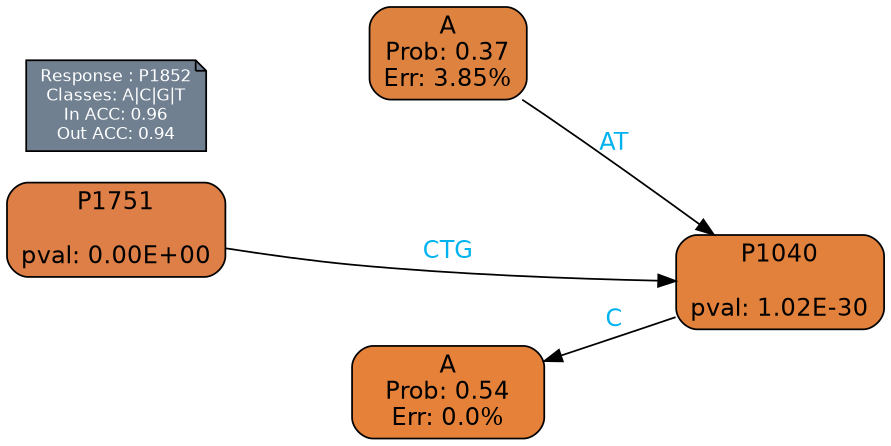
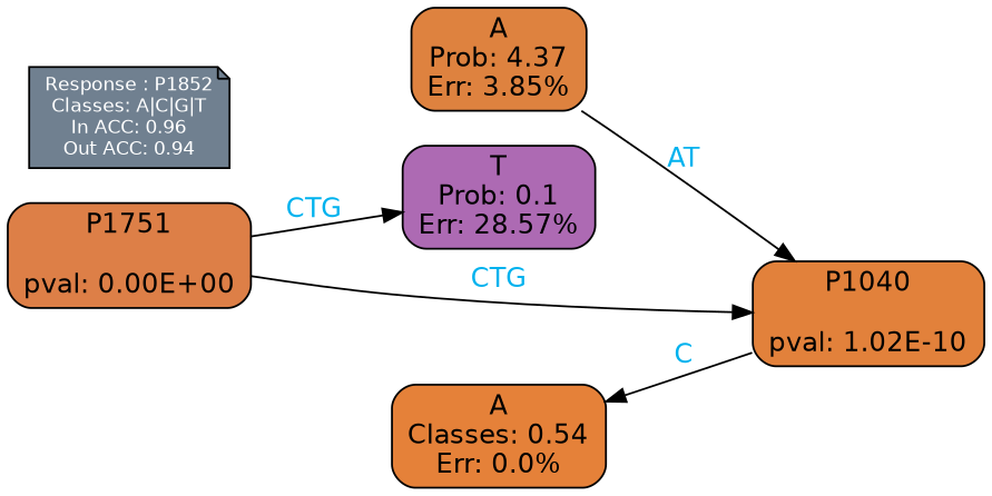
  digraph {
    rankdir=LR
    ranksep=equally
    splines=polylines
    node [color=black fontname=helvetica shape=box style="filled, rounded"]
    edge [fontcolor=deepskyblue2 fontname=helvetica]
-   n1 [fillcolor="#de823f" label="A\nProb: 0.37\nErr: 3.85%"]
-   n2 [fillcolor="#e58139" label="A\nProb: 0.54\nErr: 0.0%"]
+   n1 [fillcolor="#de823f" label="A\nProb: 4.37\nErr: 3.85%"]
+   n2 [fillcolor="#e58139" label="A\nClasses: 0.54\nErr: 0.0%"]
+   n3 [fillcolor="#ad6ab3" label="T\nProb: 0.1\nErr: 28.57%"]
    n4 [align=left fillcolor=slategray fontcolor=white fontsize=10 label="Response : P1852\nClasses: A|C|G|T\nIn ACC: 0.96\nOut ACC: 0.94\n" shape=note style=filled]
    n5 [fillcolor="#dd7f47" label="P1751\n\npval: 0.00E+00"]
-   n6 [fillcolor="#e2813b" label="P1040\n\npval: 1.02E-30"]
+   n6 [fillcolor="#e2813b" label="P1040\n\npval: 1.02E-10"]
    subgraph sub_1 {
      rank=same
      n1
      n2
+     n3
    }
    subgraph sub_2 {
      rank=same
      n4
      n5
    }
    n1 -> n6 [label=AT]
+   n5 -> n3 [label=CTG]
    n5 -> n6 [label=CTG]
    n6 -> n2 [label=C]
  }
